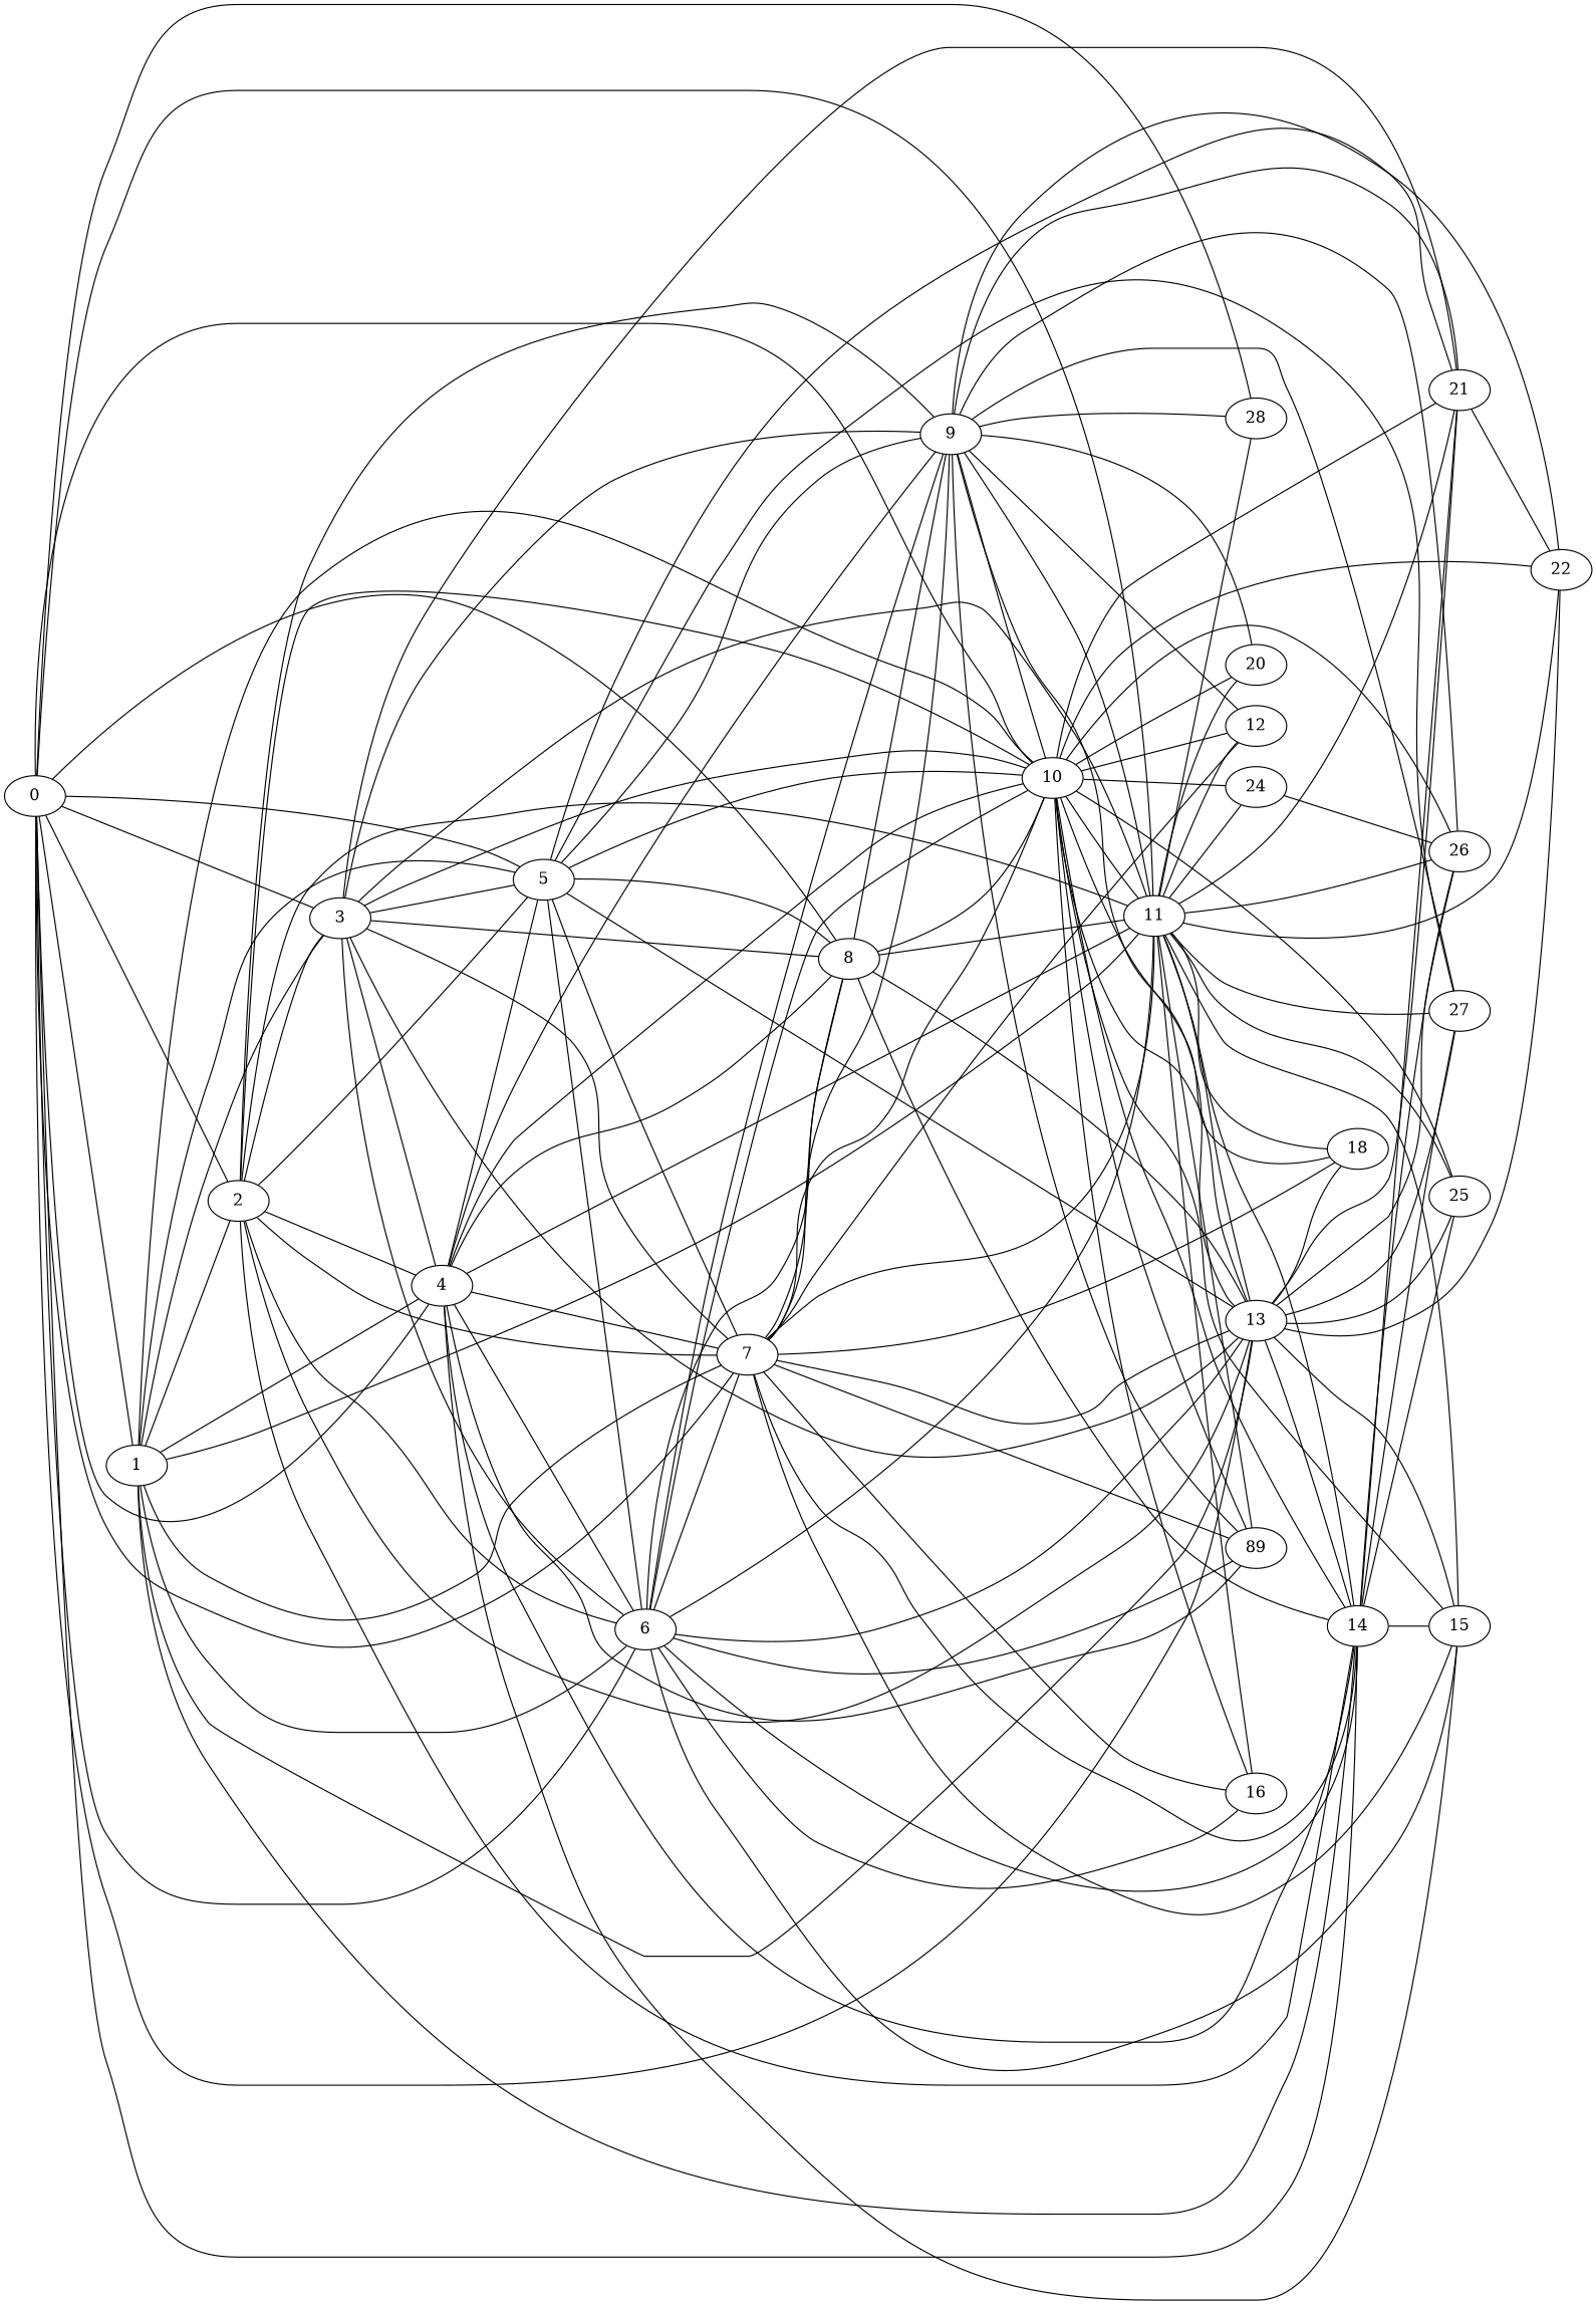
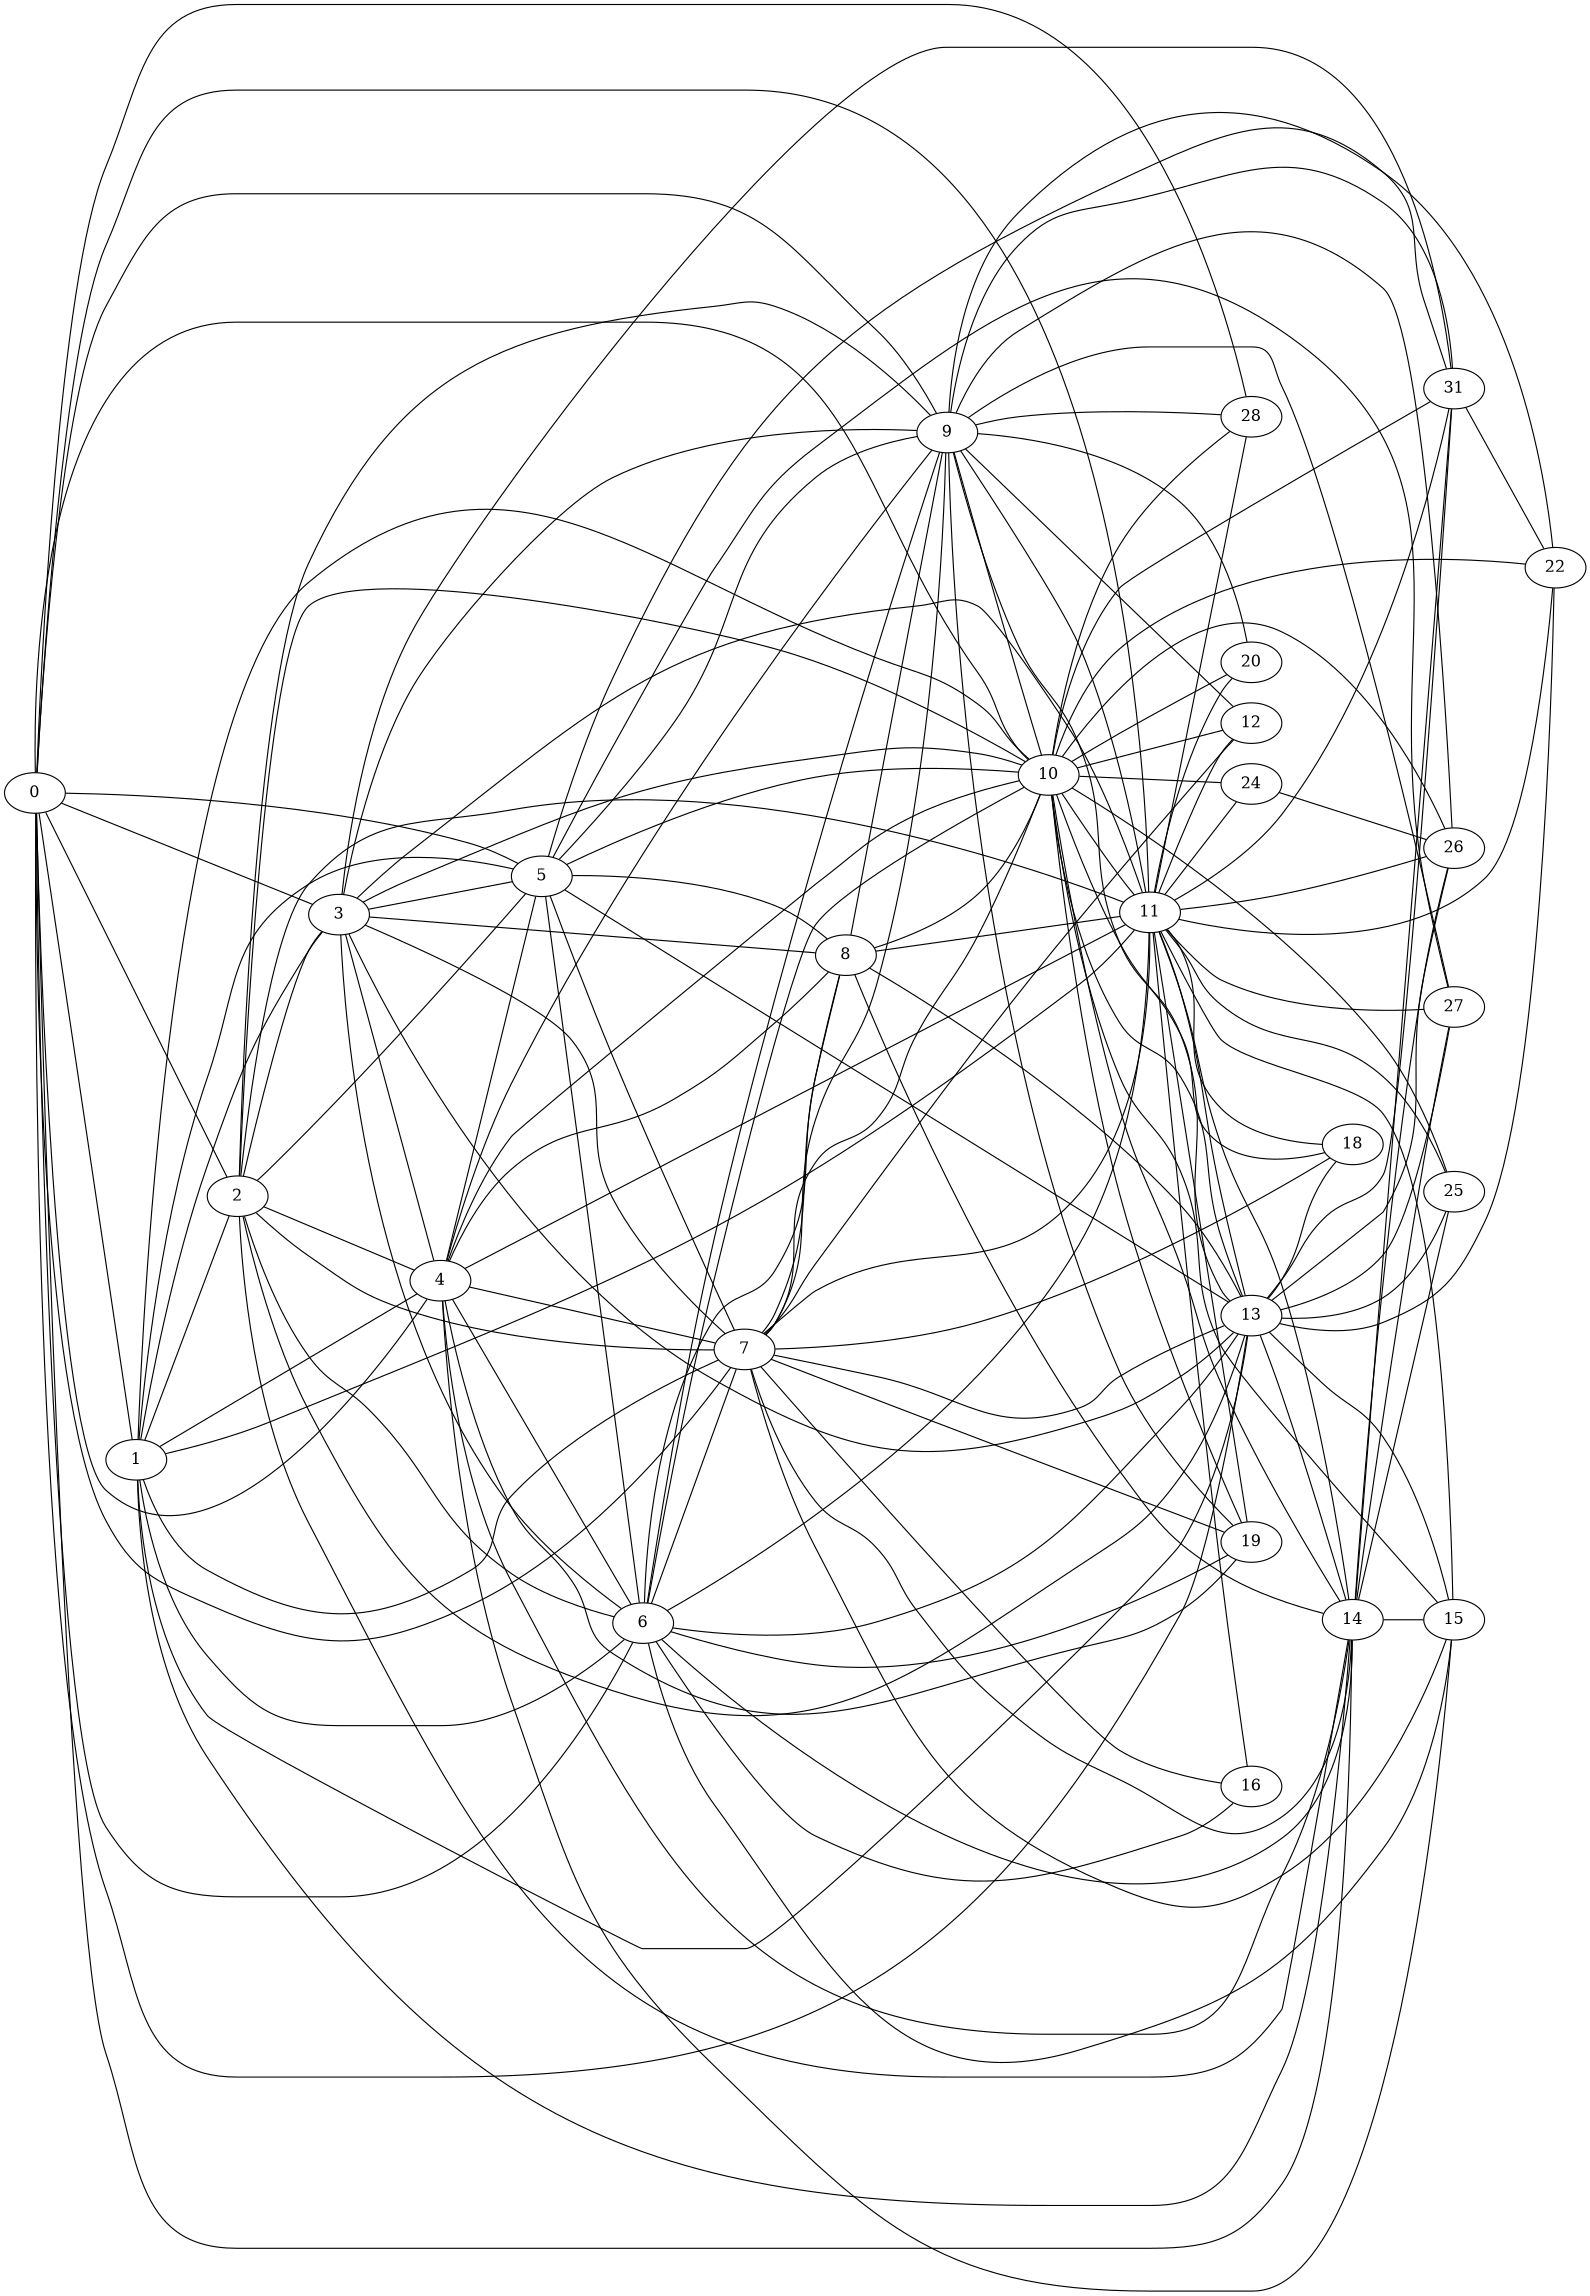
  graph {
    rankdir=LR
    8
    11
    13
    10
    9
    14
    28
    16
-   21
+   21 [label=31]
    15
-   19 [label=89]
+   19
    27
    18
    12
    20
    26
    22
    25
    24
    0
    3
    2
    1
    4
    6
    5
    7
    8 -- 11
    8 -- 13
    8 -- 10
    8 -- 9
    8 -- 14
    11 -- 13
    11 -- 14
    11 -- 28
    11 -- 16
    11 -- 21
    11 -- 15
    11 -- 19
    11 -- 27
    11 -- 18
    11 -- 12
    11 -- 20
    11 -- 26
    11 -- 22
    11 -- 25
    11 -- 24
    13 -- 14
    13 -- 21
    13 -- 15
    13 -- 27
    13 -- 18
    13 -- 26
    13 -- 22
    13 -- 25
    10 -- 11
    10 -- 13
    10 -- 14
-   10 -- 16
+   10 -- 28
    10 -- 21
    10 -- 15
    10 -- 19
    10 -- 18
    10 -- 12
    10 -- 20
    10 -- 26
    10 -- 22
    10 -- 25
    10 -- 24
    9 -- 11
    9 -- 13
    9 -- 10
    9 -- 28
    9 -- 21
    9 -- 19
    9 -- 27
    9 -- 12
    9 -- 20
    9 -- 26
    9 -- 22
    14 -- 21
    14 -- 15
    14 -- 27
    14 -- 26
    14 -- 25
    21 -- 22
    24 -- 26
    0 -- 11
    0 -- 13
    0 -- 10
-   0 -- 8
+   0 -- 9
    0 -- 14
    0 -- 28
    0 -- 3
    0 -- 2
    0 -- 1
    0 -- 4
    0 -- 6
    0 -- 5
    0 -- 7
    3 -- 8
    3 -- 11
    3 -- 13
    3 -- 10
    3 -- 9
    3 -- 21
    3 -- 4
    3 -- 6
    3 -- 5
    3 -- 7
    2 -- 11
    2 -- 13
    2 -- 10
    2 -- 9
    2 -- 14
    2 -- 3
    2 -- 4
    2 -- 6
    2 -- 5
    2 -- 7
    1 -- 11
    1 -- 13
    1 -- 10
    1 -- 14
    1 -- 3
    1 -- 2
    1 -- 4
    1 -- 6
    1 -- 5
    1 -- 7
    4 -- 8
    4 -- 11
    4 -- 10
    4 -- 9
    4 -- 14
    4 -- 15
    4 -- 19
    4 -- 6
    4 -- 5
    4 -- 7
    6 -- 8
    6 -- 11
    6 -- 13
    6 -- 10
    6 -- 9
    6 -- 14
    6 -- 16
    6 -- 15
    6 -- 19
    6 -- 7
    5 -- 8
    5 -- 13
    5 -- 10
    5 -- 9
    5 -- 21
    5 -- 27
    5 -- 6
    5 -- 7
    7 -- 8
    7 -- 11
    7 -- 13
    7 -- 10
    7 -- 9
    7 -- 14
    7 -- 16
    7 -- 15
    7 -- 19
    7 -- 18
    7 -- 12
  }
